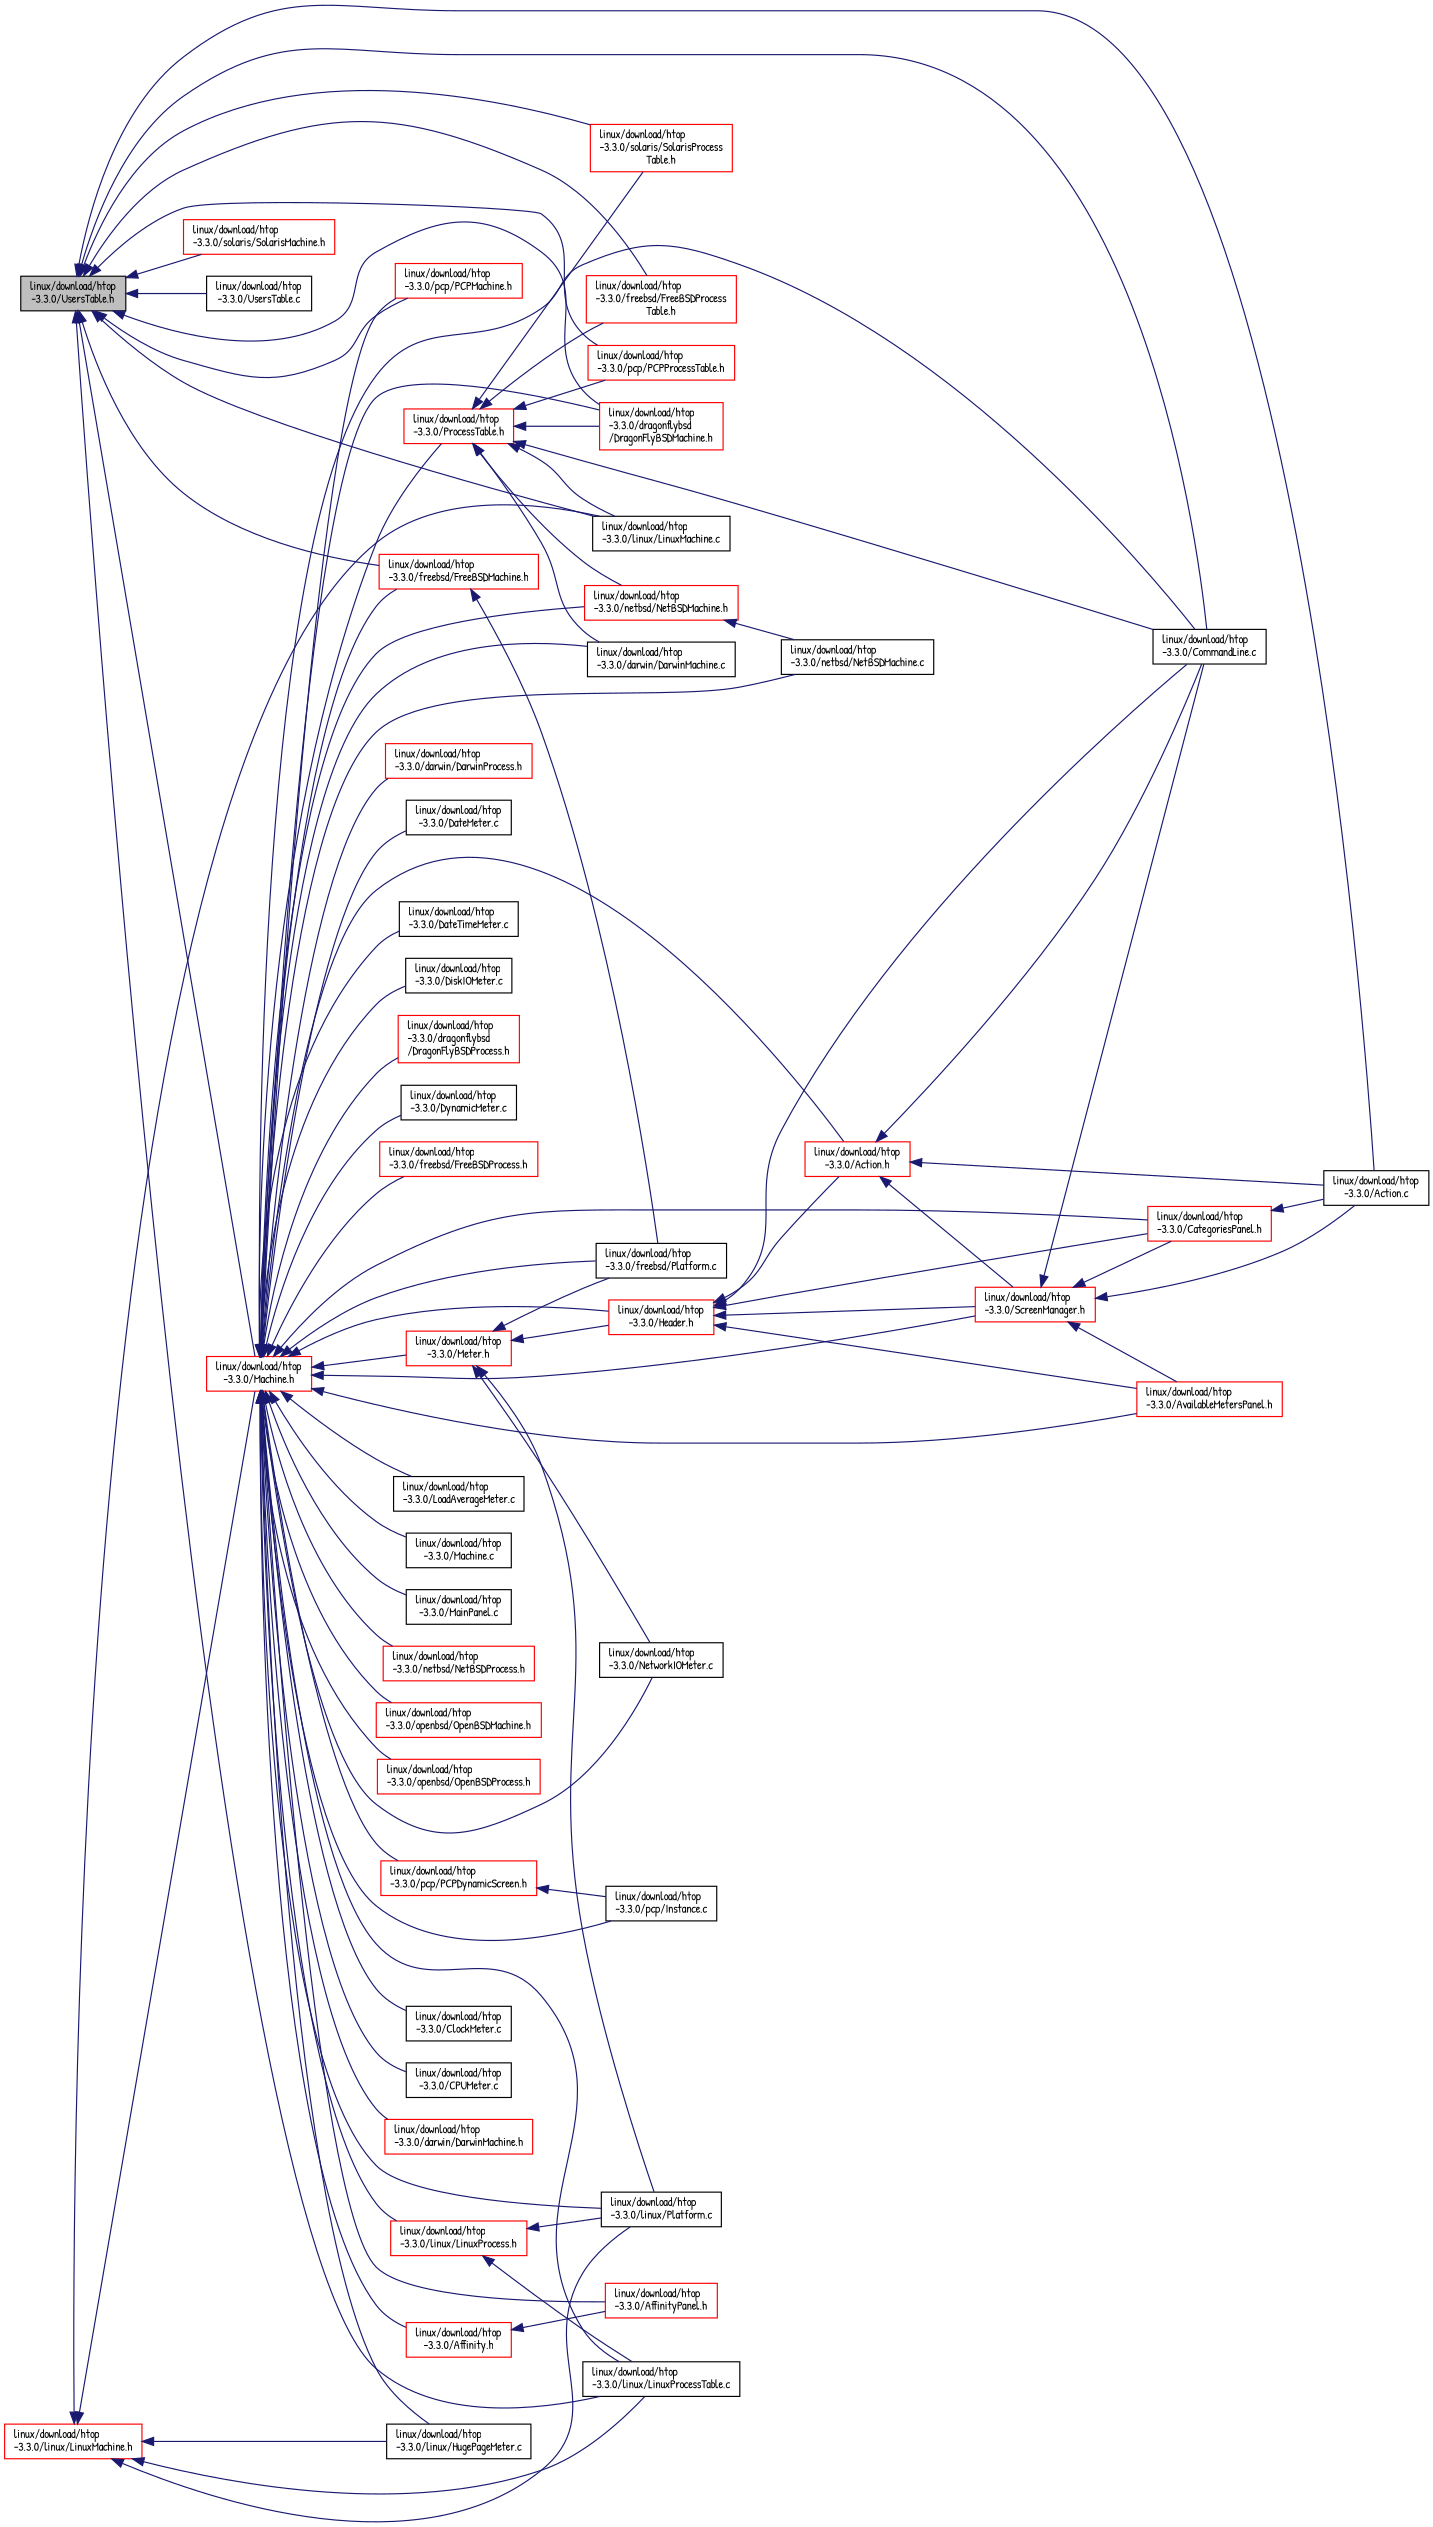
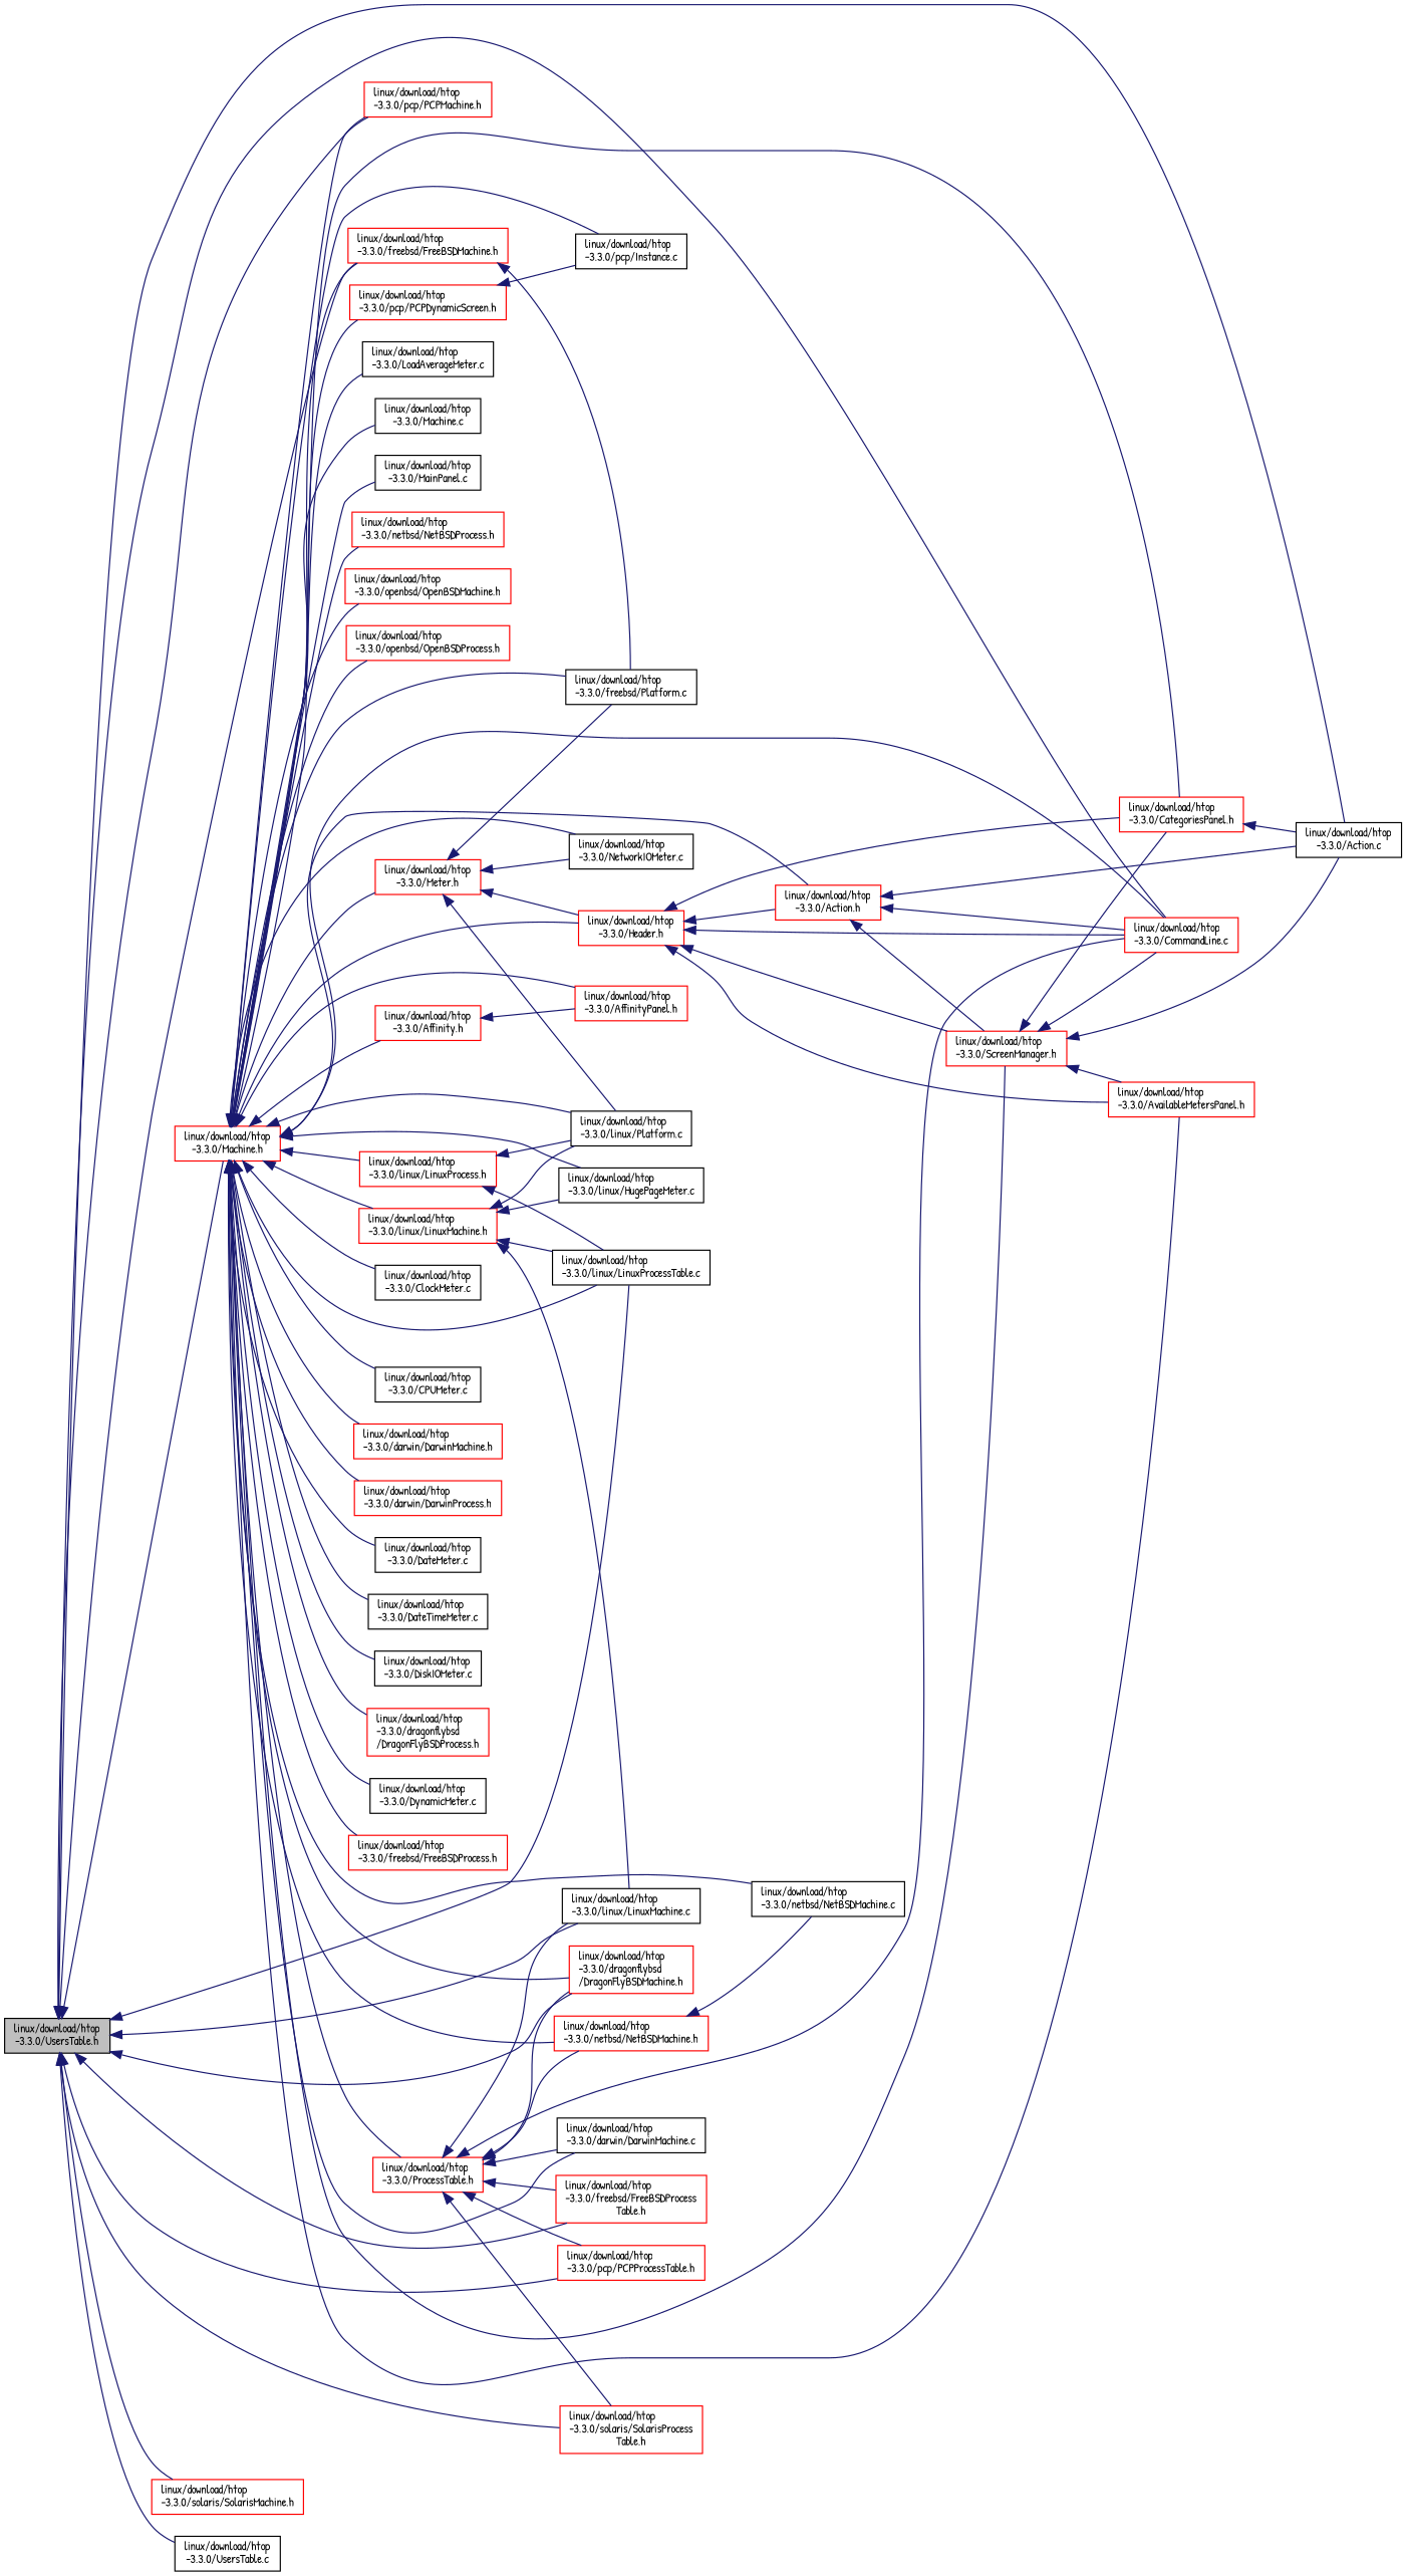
  digraph {
    fontname="Patrick Hand"
    rankdir=LR
    node [color=red fillcolor=white fontname="Patrick Hand" fontsize=10 shape=record style=filled]
    edge [color=midnightblue dir=back fontname="Patrick Hand" fontsize=10 labelfontname=Helvetica labelfontsize=10 style=solid]
    n1 [color=black fillcolor=grey75 fontcolor=black height=0.2 label="linux/download/htop\l-3.3.0/UsersTable.h" width=0.4]
    n2 [height=0.2 label="linux/download/htop\l-3.3.0/Machine.h" width=0.4]
    n3 [color=black height=0.2 label="linux/download/htop\l-3.3.0/Action.c" width=0.4]
-   n4 [color=black height=0.2 label="linux/download/htop\l-3.3.0/CommandLine.c" width=0.4]
+   n4 [height=0.2 label="linux/download/htop\l-3.3.0/CommandLine.c" width=0.4]
    n5 [height=0.2 label="linux/download/htop\l-3.3.0/dragonflybsd\l/DragonFlyBSDMachine.h" width=0.4]
    n6 [height=0.2 label="linux/download/htop\l-3.3.0/freebsd/FreeBSDProcess\lTable.h" width=0.4]
    n7 [color=black height=0.2 label="linux/download/htop\l-3.3.0/linux/LinuxMachine.c" width=0.4]
    n8 [height=0.2 label="linux/download/htop\l-3.3.0/pcp/PCPProcessTable.h" width=0.4]
    n9 [height=0.2 label="linux/download/htop\l-3.3.0/solaris/SolarisProcess\lTable.h" width=0.4]
    n10 [height=0.2 label="linux/download/htop\l-3.3.0/freebsd/FreeBSDMachine.h" width=0.4]
    n11 [color=black height=0.2 label="linux/download/htop\l-3.3.0/linux/LinuxProcessTable.c" width=0.4]
    n12 [height=0.2 label="linux/download/htop\l-3.3.0/pcp/PCPMachine.h" width=0.4]
    n13 [height=0.2 label="linux/download/htop\l-3.3.0/solaris/SolarisMachine.h" width=0.4]
    n14 [color=black height=0.2 label="linux/download/htop\l-3.3.0/UsersTable.c" width=0.4]
    n15 [height=0.2 label="linux/download/htop\l-3.3.0/Header.h" width=0.4]
    n16 [height=0.2 label="linux/download/htop\l-3.3.0/Action.h" width=0.4]
    n17 [height=0.2 label="linux/download/htop\l-3.3.0/ScreenManager.h" width=0.4]
    n18 [height=0.2 label="linux/download/htop\l-3.3.0/CategoriesPanel.h" width=0.4]
    n19 [height=0.2 label="linux/download/htop\l-3.3.0/AvailableMetersPanel.h" width=0.4]
    n20 [height=0.2 label="linux/download/htop\l-3.3.0/Meter.h" width=0.4]
    n21 [color=black height=0.2 label="linux/download/htop\l-3.3.0/freebsd/Platform.c" width=0.4]
    n22 [color=black height=0.2 label="linux/download/htop\l-3.3.0/linux/Platform.c" width=0.4]
    n23 [color=black height=0.2 label="linux/download/htop\l-3.3.0/NetworkIOMeter.c" width=0.4]
    n24 [height=0.2 label="linux/download/htop\l-3.3.0/Affinity.h" width=0.4]
    n25 [height=0.2 label="linux/download/htop\l-3.3.0/AffinityPanel.h" width=0.4]
    n26 [color=black height=0.2 label="linux/download/htop\l-3.3.0/ClockMeter.c" width=0.4]
    n27 [height=0.2 label="linux/download/htop\l-3.3.0/ProcessTable.h" width=0.4]
    n28 [height=0.2 label="linux/download/htop\l-3.3.0/netbsd/NetBSDMachine.h" width=0.4]
    n29 [color=black height=0.2 label="linux/download/htop\l-3.3.0/netbsd/NetBSDMachine.c" width=0.4]
    n30 [color=black height=0.2 label="linux/download/htop\l-3.3.0/CPUMeter.c" width=0.4]
    n31 [color=black height=0.2 label="linux/download/htop\l-3.3.0/darwin/DarwinMachine.c" width=0.4]
    n32 [height=0.2 label="linux/download/htop\l-3.3.0/darwin/DarwinMachine.h" width=0.4]
    n33 [height=0.2 label="linux/download/htop\l-3.3.0/darwin/DarwinProcess.h" width=0.4]
    n34 [color=black height=0.2 label="linux/download/htop\l-3.3.0/DateMeter.c" width=0.4]
    n35 [color=black height=0.2 label="linux/download/htop\l-3.3.0/DateTimeMeter.c" width=0.4]
    n36 [color=black height=0.2 label="linux/download/htop\l-3.3.0/DiskIOMeter.c" width=0.4]
    n37 [height=0.2 label="linux/download/htop\l-3.3.0/dragonflybsd\l/DragonFlyBSDProcess.h" width=0.4]
    n38 [color=black height=0.2 label="linux/download/htop\l-3.3.0/DynamicMeter.c" width=0.4]
    n39 [height=0.2 label="linux/download/htop\l-3.3.0/freebsd/FreeBSDProcess.h" width=0.4]
    n40 [color=black height=0.2 label="linux/download/htop\l-3.3.0/linux/HugePageMeter.c" width=0.4]
    n41 [height=0.2 label="linux/download/htop\l-3.3.0/linux/LinuxMachine.h" width=0.4]
    n42 [height=0.2 label="linux/download/htop\l-3.3.0/linux/LinuxProcess.h" width=0.4]
    n43 [color=black height=0.2 label="linux/download/htop\l-3.3.0/LoadAverageMeter.c" width=0.4]
    n44 [color=black height=0.2 label="linux/download/htop\l-3.3.0/Machine.c" width=0.4]
    n45 [color=black height=0.2 label="linux/download/htop\l-3.3.0/MainPanel.c" width=0.4]
    n46 [height=0.2 label="linux/download/htop\l-3.3.0/netbsd/NetBSDProcess.h" width=0.4]
    n47 [height=0.2 label="linux/download/htop\l-3.3.0/openbsd/OpenBSDMachine.h" width=0.4]
    n48 [height=0.2 label="linux/download/htop\l-3.3.0/openbsd/OpenBSDProcess.h" width=0.4]
    n49 [color=black height=0.2 label="linux/download/htop\l-3.3.0/pcp/Instance.c" width=0.4]
    n50 [height=0.2 label="linux/download/htop\l-3.3.0/pcp/PCPDynamicScreen.h" width=0.4]
    n1 -> n2
    n1 -> n3
    n1 -> n4
    n1 -> n5
    n1 -> n6
    n1 -> n7
    n1 -> n8
    n1 -> n9
    n1 -> n10
    n1 -> n11
    n1 -> n12
    n1 -> n13
    n1 -> n14
    n2 -> n4
    n2 -> n5
    n2 -> n10
    n2 -> n11
    n2 -> n12
    n2 -> n15
    n2 -> n16
    n2 -> n17
    n2 -> n18
    n2 -> n19
    n2 -> n20
    n2 -> n21
    n2 -> n22
    n2 -> n23
    n2 -> n24
    n2 -> n25
    n2 -> n26
    n2 -> n27
    n2 -> n28
    n2 -> n29
    n2 -> n30
    n2 -> n31
    n2 -> n32
    n2 -> n33
    n2 -> n34
    n2 -> n35
    n2 -> n36
    n2 -> n37
    n2 -> n38
    n2 -> n39
    n2 -> n40
-   n41 -> n2
+   n2 -> n41
    n2 -> n42
    n2 -> n43
    n2 -> n44
    n2 -> n45
    n2 -> n46
    n2 -> n47
    n2 -> n48
    n2 -> n49
    n2 -> n50
    n10 -> n21
    n15 -> n4
    n15 -> n16
    n15 -> n17
    n15 -> n18
    n15 -> n19
    n16 -> n3
    n16 -> n4
    n16 -> n17
    n17 -> n3
    n17 -> n4
    n17 -> n18
    n17 -> n19
    n18 -> n3
    n20 -> n15
    n20 -> n21
    n20 -> n22
    n20 -> n23
    n24 -> n25
    n27 -> n4
    n27 -> n5
    n27 -> n6
    n27 -> n7
    n27 -> n8
    n27 -> n9
    n27 -> n28
    n27 -> n31
    n28 -> n29
    n41 -> n7
    n41 -> n11
    n41 -> n22
    n41 -> n40
    n42 -> n11
    n42 -> n22
    n50 -> n49
  }
